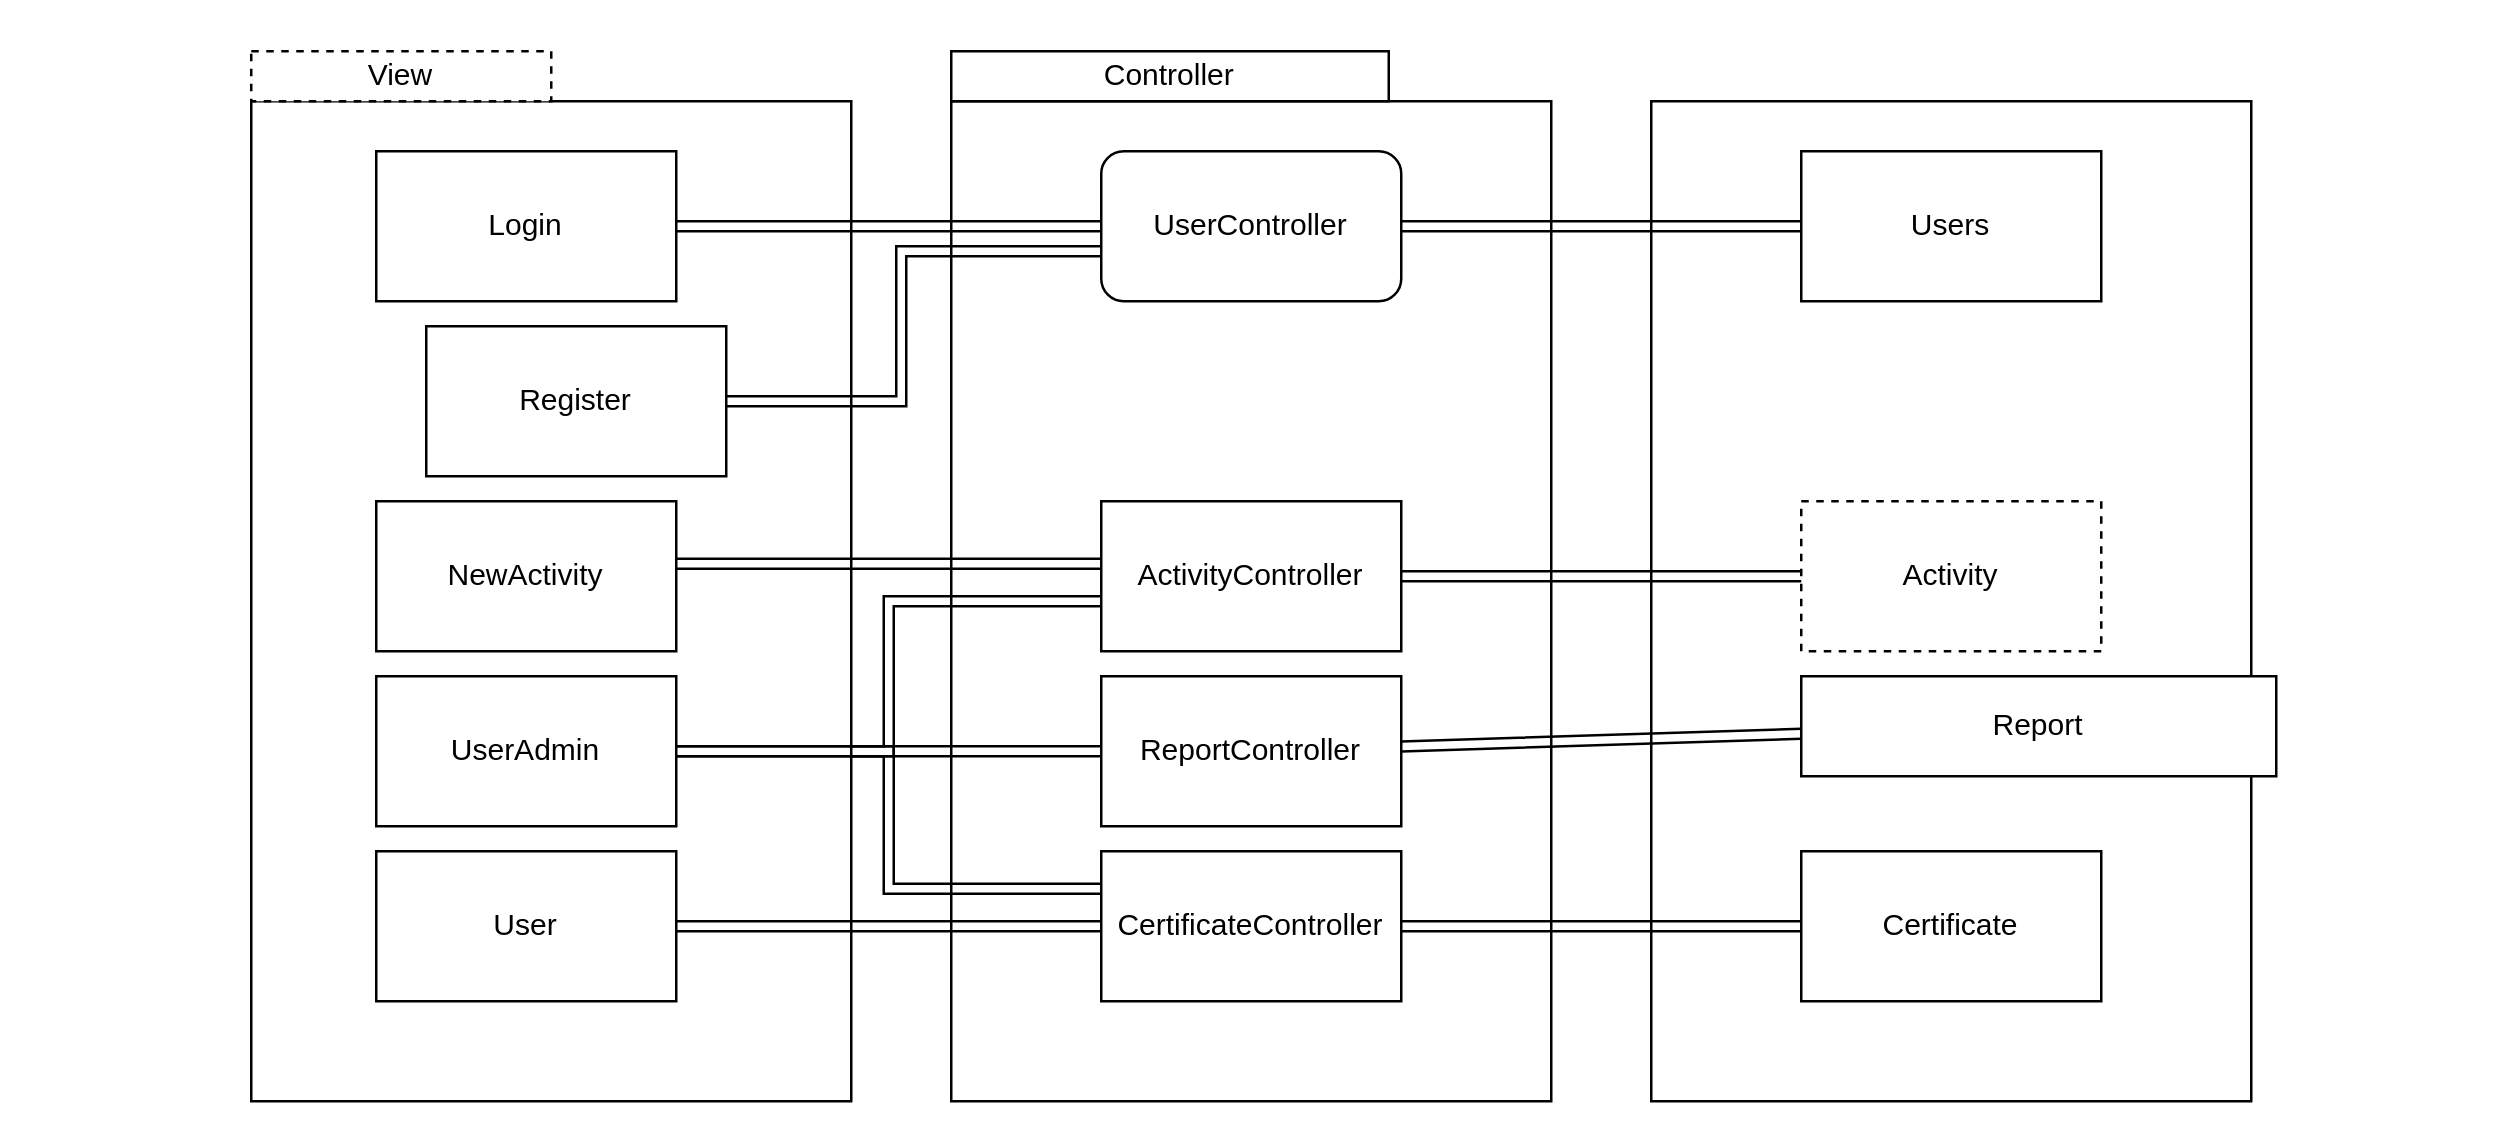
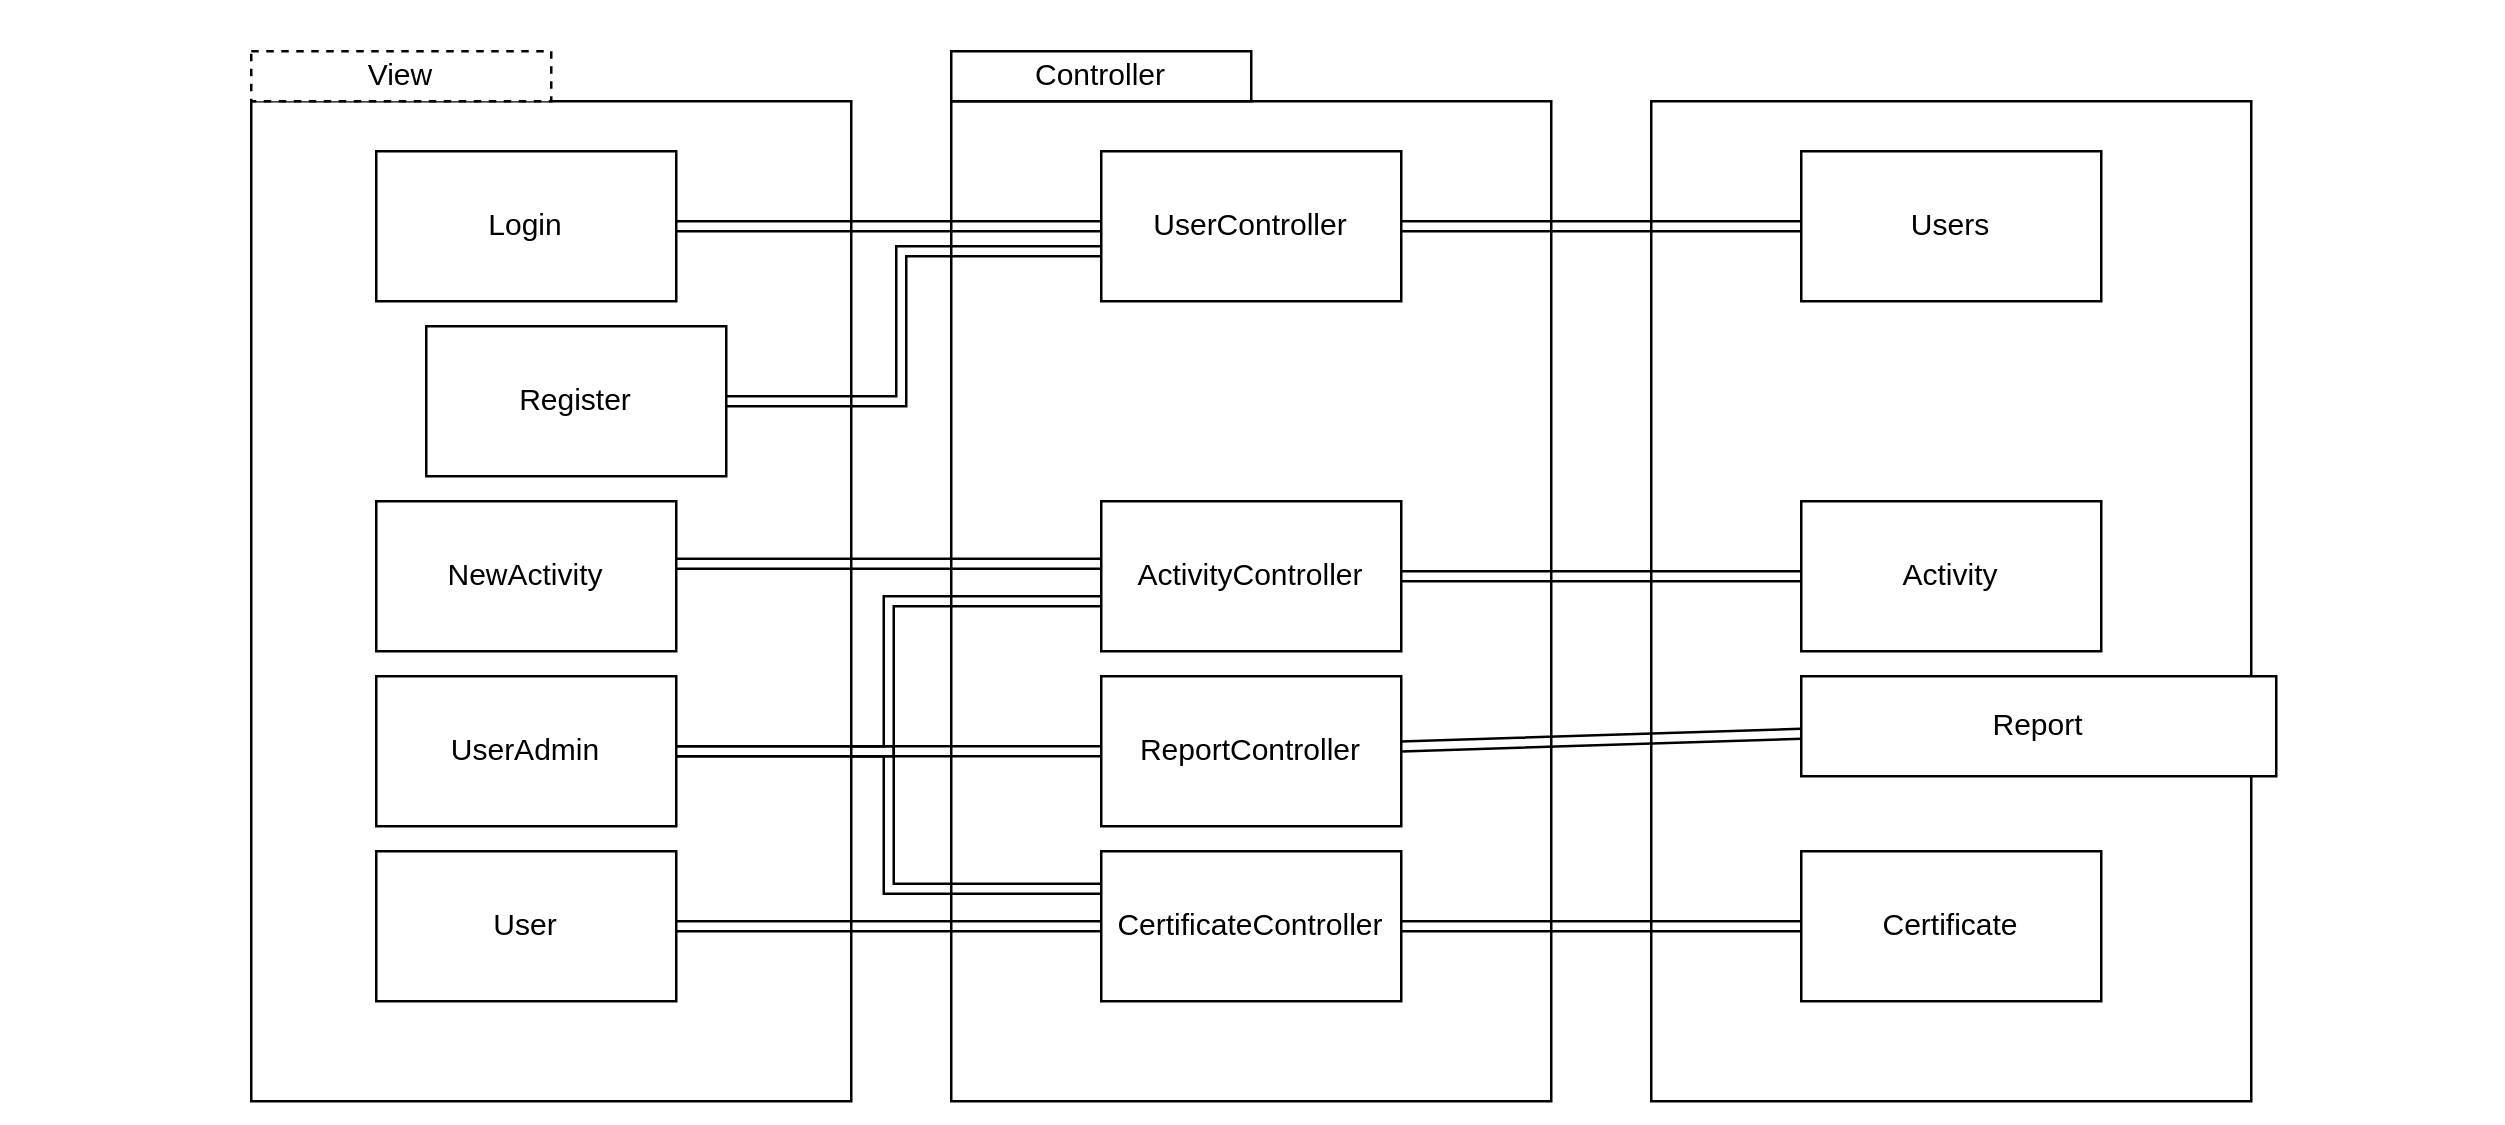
  <mxCell id="0" />
  <mxCell id="1" parent="0" />
  <mxCell id="2" value="" style="rounded=0;whiteSpace=wrap;html=1;rotation=90;" parent="1" vertex="1"><mxGeometry x="20" y="120" width="400" height="240" as="geometry" /></mxCell>
  <mxCell id="3" value="" style="rounded=0;whiteSpace=wrap;html=1;rotation=90;" parent="1" vertex="1"><mxGeometry x="300" y="120" width="400" height="240" as="geometry" /></mxCell>
  <mxCell id="4" value="" style="rounded=0;whiteSpace=wrap;html=1;rotation=90;" parent="1" vertex="1"><mxGeometry x="580" y="120" width="400" height="240" as="geometry" /></mxCell>
  <mxCell id="5" value="View" style="rounded=0;whiteSpace=wrap;html=1;dashed=1;" parent="1" vertex="1"><mxGeometry y="20" width="120" height="20" as="geometry" x="100" /></mxCell>
- <mxCell id="6" value="Controller" style="rounded=0;whiteSpace=wrap;html=1;" parent="1" vertex="1"><mxGeometry x="380" y="20" width="175" height="20" as="geometry" /></mxCell>
+ <mxCell id="6" value="Controller" style="rounded=0;whiteSpace=wrap;html=1;" parent="1" vertex="1"><mxGeometry x="380" y="20" width="120" height="20" as="geometry" /></mxCell>
  <mxCell id="7" style="edgeStyle=none;rounded=0;orthogonalLoop=1;jettySize=auto;html=1;shape=link;fillColor=#000000;" edge="1" parent="1" source="8" target="10"><mxGeometry relative="1" as="geometry" /></mxCell>
  <mxCell id="8" value="Login" style="rounded=0;whiteSpace=wrap;html=1;" parent="1" vertex="1"><mxGeometry x="150" y="60" width="120" height="60" as="geometry" /></mxCell>
  <mxCell id="9" style="edgeStyle=none;shape=link;rounded=0;orthogonalLoop=1;jettySize=auto;html=1;fillColor=#000000;" edge="1" parent="1" source="10" target="23"><mxGeometry relative="1" as="geometry" /></mxCell>
- <mxCell id="10" value="UserController" style="whiteSpace=wrap;html=1;rounded=1;" parent="1" vertex="1"><mxGeometry x="440" y="60" width="120" height="60" as="geometry" /></mxCell>
- <mxCell id="11" value="Activity" style="rounded=0;whiteSpace=wrap;html=1;dashed=1;" parent="1" vertex="1"><mxGeometry x="720" y="200" width="120" height="60" as="geometry" /></mxCell>
+ <mxCell id="10" value="UserController" style="rounded=0;whiteSpace=wrap;html=1;" parent="1" vertex="1"><mxGeometry x="440" y="60" width="120" height="60" as="geometry" /></mxCell>
+ <mxCell id="11" value="Activity" style="rounded=0;whiteSpace=wrap;html=1;" parent="1" vertex="1"><mxGeometry x="720" y="200" width="120" height="60" as="geometry" /></mxCell>
  <mxCell id="12" style="edgeStyle=orthogonalEdgeStyle;rounded=0;orthogonalLoop=1;jettySize=auto;html=1;exitX=1;exitY=0.5;exitDx=0;exitDy=0;" parent="1" source="2" target="2" edge="1"><mxGeometry relative="1" as="geometry" /></mxCell>
  <mxCell id="13" style="edgeStyle=none;shape=link;rounded=0;orthogonalLoop=1;jettySize=auto;html=1;fillColor=#000000;" edge="1" parent="1" source="14" target="15"><mxGeometry relative="1" as="geometry" /></mxCell>
  <mxCell id="14" value="CertificateController" style="rounded=0;whiteSpace=wrap;html=1;" vertex="1" parent="1"><mxGeometry x="440" y="340" width="120" height="60" as="geometry" /></mxCell>
  <mxCell id="15" value="Certificate" style="rounded=0;whiteSpace=wrap;html=1;" vertex="1" parent="1"><mxGeometry x="720" y="340" width="120" height="60" as="geometry" /></mxCell>
  <mxCell id="16" style="edgeStyle=none;shape=link;rounded=0;orthogonalLoop=1;jettySize=auto;html=1;fillColor=#000000;" edge="1" parent="1" source="17" target="14"><mxGeometry relative="1" as="geometry"><mxPoint x="440" y="440" as="targetPoint" /></mxGeometry></mxCell>
  <mxCell id="17" value="User" style="rounded=0;whiteSpace=wrap;html=1;" vertex="1" parent="1"><mxGeometry x="150" y="340" width="120" height="60" as="geometry" /></mxCell>
  <mxCell id="18" style="edgeStyle=elbowEdgeStyle;shape=link;rounded=0;orthogonalLoop=1;jettySize=auto;html=1;fillColor=#000000;entryX=0;entryY=0.25;entryDx=0;entryDy=0;" edge="1" parent="1" source="20" target="14"><mxGeometry relative="1" as="geometry" /></mxCell>
  <mxCell id="19" style="edgeStyle=elbowEdgeStyle;shape=link;rounded=0;orthogonalLoop=1;jettySize=auto;html=1;fillColor=#000000;" edge="1" parent="1" source="20" target="22"><mxGeometry relative="1" as="geometry"><Array as="points"><mxPoint x="355" y="240" /><mxPoint x="355" y="250" /></Array></mxGeometry></mxCell>
  <mxCell id="20" value="UserAdmin" style="rounded=0;whiteSpace=wrap;html=1;" vertex="1" parent="1"><mxGeometry x="150" y="270" width="120" height="60" as="geometry" /></mxCell>
  <mxCell id="21" style="edgeStyle=none;shape=link;rounded=0;orthogonalLoop=1;jettySize=auto;html=1;fillColor=#000000;" edge="1" parent="1" source="22" target="11"><mxGeometry relative="1" as="geometry" /></mxCell>
  <mxCell id="22" value="ActivityController" style="rounded=0;whiteSpace=wrap;html=1;" vertex="1" parent="1"><mxGeometry x="440" y="200" width="120" height="60" as="geometry" /></mxCell>
  <mxCell id="23" value="Users" style="rounded=0;whiteSpace=wrap;html=1;" vertex="1" parent="1"><mxGeometry x="720" y="60" width="120" height="60" as="geometry" /></mxCell>
  <mxCell id="24" style="edgeStyle=none;shape=link;rounded=0;orthogonalLoop=1;jettySize=auto;html=1;fillColor=#000000;" edge="1" parent="1" source="26" target="27"><mxGeometry relative="1" as="geometry" /></mxCell>
  <mxCell id="25" style="edgeStyle=elbowEdgeStyle;shape=link;rounded=0;orthogonalLoop=1;jettySize=auto;html=1;fillColor=#000000;" edge="1" parent="1" source="26"><mxGeometry relative="1" as="geometry"><mxPoint x="340" y="300" as="targetPoint" /></mxGeometry></mxCell>
  <mxCell id="26" value="ReportController" style="rounded=0;whiteSpace=wrap;html=1;" vertex="1" parent="1"><mxGeometry x="440" y="270" width="120" height="60" as="geometry" /></mxCell>
  <mxCell id="27" value="Report" style="rounded=0;whiteSpace=wrap;html=1;" vertex="1" parent="1"><mxGeometry x="720" y="270" width="190" height="40" as="geometry" /></mxCell>
  <mxCell id="28" style="edgeStyle=orthogonalEdgeStyle;rounded=0;orthogonalLoop=1;jettySize=auto;html=1;fillColor=#000000;shape=link;" edge="1" parent="1" source="29" target="10"><mxGeometry relative="1" as="geometry"><Array as="points"><mxPoint x="360" y="160" /><mxPoint x="360" y="100" /></Array></mxGeometry></mxCell>
  <mxCell id="29" value="Register" style="rounded=0;whiteSpace=wrap;html=1;" vertex="1" parent="1"><mxGeometry x="170" y="130" width="120" height="60" as="geometry" /></mxCell>
  <mxCell id="30" style="edgeStyle=elbowEdgeStyle;shape=link;rounded=0;orthogonalLoop=1;jettySize=auto;html=1;fillColor=#000000;" edge="1" parent="1" source="31"><mxGeometry relative="1" as="geometry"><mxPoint x="440" y="225" as="targetPoint" /><Array as="points"><mxPoint x="350" y="225" /></Array></mxGeometry></mxCell>
  <mxCell id="31" value="NewActivity" style="rounded=0;whiteSpace=wrap;html=1;" vertex="1" parent="1"><mxGeometry x="150" y="200" width="120" height="60" as="geometry" /></mxCell>
